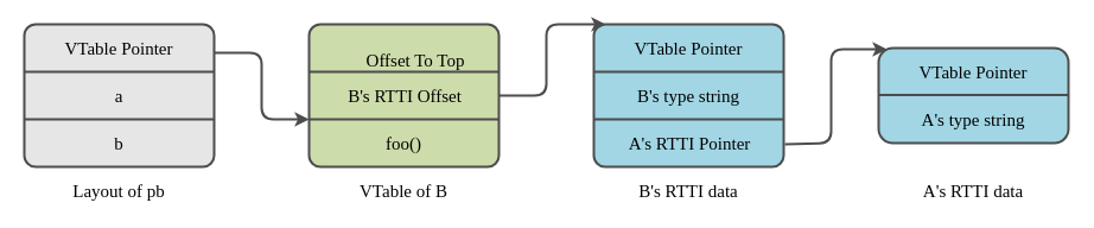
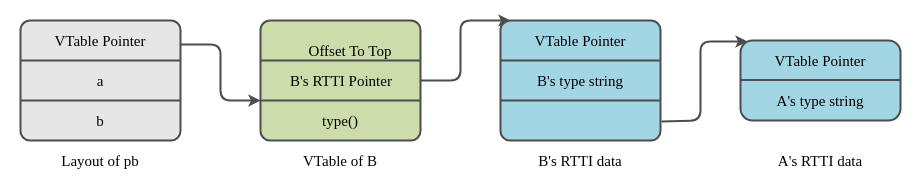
  <mxCell id="0" />
  <mxCell id="1" parent="0" />
  <mxCell id="2" value="" style="rounded=1;whiteSpace=wrap;html=1;fillColor=#E6E6E6;arcSize=8;strokeColor=#4D4D4D;strokeWidth=2;" parent="1" vertex="1"><mxGeometry y="20" width="160" height="120" as="geometry" x="20" /></mxCell>
  <mxCell id="3" value="" style="endArrow=none;html=1;rounded=0;strokeColor=#4D4D4D;strokeWidth=2;" parent="1" edge="1"><mxGeometry width="50" height="50" relative="1" as="geometry"><mxPoint y="60" as="sourcePoint" x="20" /><mxPoint x="180" y="60" as="targetPoint" /></mxGeometry></mxCell>
  <mxCell id="4" value="" style="endArrow=none;html=1;rounded=0;strokeColor=#4D4D4D;strokeWidth=2;" parent="1" edge="1"><mxGeometry width="50" height="50" relative="1" as="geometry"><mxPoint y="100" as="sourcePoint" x="20" /><mxPoint x="180" y="100" as="targetPoint" /></mxGeometry></mxCell>
  <mxCell id="5" value="" style="rounded=1;whiteSpace=wrap;html=1;fillColor=#CDDCAB;strokeColor=#4D4D4D;arcSize=8;strokeWidth=2;" parent="1" vertex="1"><mxGeometry x="260" y="20" width="160" height="120" as="geometry" /></mxCell>
  <mxCell id="6" value="" style="endArrow=none;html=1;rounded=0;strokeColor=#4D4D4D;strokeWidth=2;" parent="1" edge="1"><mxGeometry width="50" height="50" relative="1" as="geometry"><mxPoint x="260" y="60" as="sourcePoint" /><mxPoint x="420" y="60" as="targetPoint" /></mxGeometry></mxCell>
  <mxCell id="7" value="" style="endArrow=none;html=1;rounded=0;strokeColor=#4D4D4D;strokeWidth=2;" parent="1" edge="1"><mxGeometry width="50" height="50" relative="1" as="geometry"><mxPoint x="260" y="100" as="sourcePoint" /><mxPoint x="420" y="100" as="targetPoint" /></mxGeometry></mxCell>
  <mxCell id="8" value="" style="rounded=1;whiteSpace=wrap;html=1;fillColor=#A2D6E4;strokeColor=#4D4D4D;arcSize=8;strokeWidth=2;" parent="1" vertex="1"><mxGeometry x="500" y="20" width="160" height="120" as="geometry" /></mxCell>
  <mxCell id="9" value="" style="endArrow=none;html=1;rounded=0;strokeColor=#4D4D4D;strokeWidth=2;" parent="1" edge="1"><mxGeometry width="50" height="50" relative="1" as="geometry"><mxPoint x="500" y="60" as="sourcePoint" /><mxPoint x="660" y="60" as="targetPoint" /></mxGeometry></mxCell>
  <mxCell id="10" value="" style="endArrow=none;html=1;rounded=0;strokeColor=#4D4D4D;strokeWidth=2;" parent="1" edge="1"><mxGeometry width="50" height="50" relative="1" as="geometry"><mxPoint x="500" y="100" as="sourcePoint" /><mxPoint x="660" y="100" as="targetPoint" /></mxGeometry></mxCell>
  <mxCell id="11" value="" style="rounded=1;whiteSpace=wrap;html=1;fillColor=#A2D6E4;strokeColor=#4D4D4D;strokeWidth=2;" parent="1" vertex="1"><mxGeometry x="740" y="40" width="160" height="80" as="geometry" /></mxCell>
  <mxCell id="12" value="" style="endArrow=none;html=1;rounded=0;strokeColor=#4D4D4D;strokeWidth=2;" parent="1" edge="1"><mxGeometry width="50" height="50" relative="1" as="geometry"><mxPoint x="740" y="79.5" as="sourcePoint" /><mxPoint x="900" y="79.5" as="targetPoint" /></mxGeometry></mxCell>
  <mxCell id="13" value="&lt;font face=&quot;Verdana&quot; style=&quot;font-size: 15px;&quot;&gt;VTable Pointer&lt;/font&gt;" style="rounded=1;whiteSpace=wrap;html=1;fillColor=none;strokeColor=none;" parent="1" vertex="1"><mxGeometry x="40" y="30" width="120" height="20" as="geometry" /></mxCell>
  <mxCell id="14" value="&lt;font face=&quot;Verdana&quot; style=&quot;font-size: 15px;&quot;&gt;a&lt;/font&gt;" style="rounded=1;whiteSpace=wrap;html=1;fillColor=none;strokeColor=none;" parent="1" vertex="1"><mxGeometry x="40" y="70" width="120" height="20" as="geometry" /></mxCell>
  <mxCell id="15" value="&lt;font face=&quot;Verdana&quot; style=&quot;font-size: 15px;&quot;&gt;b&lt;/font&gt;" style="rounded=1;whiteSpace=wrap;html=1;fillColor=none;strokeColor=none;" parent="1" vertex="1"><mxGeometry x="40" y="110" width="120" height="20" as="geometry" /></mxCell>
  <mxCell id="16" value="&lt;font face=&quot;Verdana&quot; style=&quot;font-size: 15px;&quot;&gt;Offset To Top&lt;/font&gt;" style="rounded=1;whiteSpace=wrap;html=1;fillColor=none;strokeColor=none;" parent="1" vertex="1"><mxGeometry x="290" y="40" width="120" height="20" as="geometry" /></mxCell>
- <mxCell id="17" value="&lt;font face=&quot;Verdana&quot; style=&quot;font-size: 15px;&quot;&gt;B's RTTI Offset&lt;/font&gt;" style="rounded=1;whiteSpace=wrap;html=1;fillColor=none;strokeColor=none;" parent="1" vertex="1"><mxGeometry x="276" y="70" width="130" height="20" as="geometry" /></mxCell>
- <mxCell id="18" value="&lt;font style=&quot;font-size: 15px;&quot; face=&quot;Verdana&quot;&gt;foo()&lt;/font&gt;" style="rounded=1;whiteSpace=wrap;html=1;fillColor=none;strokeColor=none;" parent="1" vertex="1"><mxGeometry x="280" y="110" width="120" height="20" as="geometry" /></mxCell>
+ <mxCell id="17" value="&lt;font face=&quot;Verdana&quot; style=&quot;font-size: 15px;&quot;&gt;B's RTTI Pointer&lt;/font&gt;" style="rounded=1;whiteSpace=wrap;html=1;fillColor=none;strokeColor=none;" parent="1" vertex="1"><mxGeometry x="276" y="70" width="130" height="20" as="geometry" /></mxCell>
+ <mxCell id="18" value="&lt;font style=&quot;font-size: 15px;&quot; face=&quot;Verdana&quot;&gt;type()&lt;/font&gt;" style="rounded=1;whiteSpace=wrap;html=1;fillColor=none;strokeColor=none;" parent="1" vertex="1"><mxGeometry x="280" y="110" width="120" height="20" as="geometry" /></mxCell>
  <mxCell id="19" value="&lt;font face=&quot;Verdana&quot; style=&quot;font-size: 15px;&quot;&gt;VTable Pointer&lt;/font&gt;" style="rounded=1;whiteSpace=wrap;html=1;fillColor=none;strokeColor=none;" parent="1" vertex="1"><mxGeometry x="520" y="30" width="120" height="20" as="geometry" /></mxCell>
  <mxCell id="20" value="&lt;font face=&quot;Verdana&quot; style=&quot;font-size: 15px;&quot;&gt;B's type string&lt;/font&gt;" style="rounded=1;whiteSpace=wrap;html=1;fillColor=none;strokeColor=none;" parent="1" vertex="1"><mxGeometry x="520" y="70" width="120" height="20" as="geometry" /></mxCell>
- <mxCell id="21" value="&lt;font face=&quot;Verdana&quot; style=&quot;font-size: 15px;&quot;&gt;A's RTTI Pointer&lt;/font&gt;" style="rounded=1;whiteSpace=wrap;html=1;fillColor=none;strokeColor=none;" parent="1" vertex="1"><mxGeometry x="516" y="110" width="130" height="20" as="geometry" /></mxCell>
  <mxCell id="22" value="&lt;font style=&quot;font-size: 15px;&quot; face=&quot;Verdana&quot;&gt;VTable Pointer&lt;/font&gt;" style="rounded=1;whiteSpace=wrap;html=1;fillColor=none;strokeColor=none;" parent="1" vertex="1"><mxGeometry x="760" y="50" width="120" height="20" as="geometry" /></mxCell>
  <mxCell id="23" value="&lt;font style=&quot;font-size: 15px;&quot; face=&quot;Verdana&quot;&gt;A's type string&lt;/font&gt;" style="rounded=1;whiteSpace=wrap;html=1;fillColor=none;strokeColor=none;" parent="1" vertex="1"><mxGeometry x="760" y="90" width="120" height="20" as="geometry" /></mxCell>
  <mxCell id="24" value="" style="endArrow=classic;html=1;rounded=1;exitX=1;exitY=0.2;exitDx=0;exitDy=0;exitPerimeter=0;strokeColor=#4D4D4D;curved=0;strokeWidth=2;" parent="1" source="2" edge="1"><mxGeometry width="50" height="50" relative="1" as="geometry"><mxPoint x="210" y="60" as="sourcePoint" /><mxPoint x="260" y="100" as="targetPoint" /><Array as="points"><mxPoint x="220" y="44" /><mxPoint x="220" y="100" /></Array></mxGeometry></mxCell>
  <mxCell id="25" value="" style="endArrow=classic;html=1;rounded=1;exitX=1;exitY=0.5;exitDx=0;exitDy=0;strokeColor=#4D4D4D;curved=0;strokeWidth=2;" parent="1" source="5" edge="1"><mxGeometry width="50" height="50" relative="1" as="geometry"><mxPoint x="410" y="290" as="sourcePoint" /><mxPoint x="510" y="20" as="targetPoint" /><Array as="points"><mxPoint x="460" y="80" /><mxPoint x="460" y="20" /></Array></mxGeometry></mxCell>
  <mxCell id="26" value="" style="endArrow=classic;html=1;rounded=1;exitX=1.006;exitY=0.842;exitDx=0;exitDy=0;exitPerimeter=0;entryX=0.044;entryY=0.013;entryDx=0;entryDy=0;entryPerimeter=0;flowAnimation=0;shadow=0;strokeColor=#4D4D4D;curved=0;strokeWidth=2;" parent="1" source="8" target="11" edge="1"><mxGeometry width="50" height="50" relative="1" as="geometry"><mxPoint x="410" y="290" as="sourcePoint" /><mxPoint x="460" y="240" as="targetPoint" /><Array as="points"><mxPoint x="700" y="120" /><mxPoint x="700" y="41" /></Array></mxGeometry></mxCell>
  <mxCell id="27" value="&lt;font style=&quot;font-size: 15px;&quot; face=&quot;Verdana&quot;&gt;Layout of pb&lt;/font&gt;" style="rounded=1;whiteSpace=wrap;html=1;fontSize=14;strokeColor=#FFFFFF;fillColor=#FFFFFF;" parent="1" vertex="1"><mxGeometry x="40" y="150" width="120" height="20" as="geometry" /></mxCell>
  <mxCell id="28" value="&lt;font style=&quot;font-size: 15px;&quot; face=&quot;Verdana&quot;&gt;VTable of B&lt;/font&gt;" style="rounded=1;whiteSpace=wrap;html=1;fontSize=14;strokeColor=#FFFFFF;fillColor=#FFFFFF;" parent="1" vertex="1"><mxGeometry x="280" y="150" width="120" height="20" as="geometry" /></mxCell>
  <mxCell id="29" value="" style="rounded=1;whiteSpace=wrap;html=1;fontSize=14;strokeColor=#FFFFFF;fillColor=#FFFFFF;" parent="1" vertex="1"><mxGeometry x="520" y="150" width="120" height="20" as="geometry" /></mxCell>
  <mxCell id="30" value="&lt;font style=&quot;font-size: 15px;&quot; face=&quot;Verdana&quot;&gt;B's RTTI data&lt;/font&gt;" style="rounded=1;whiteSpace=wrap;html=1;fontSize=14;strokeColor=#FFFFFF;fillColor=#FFFFFF;" parent="1" vertex="1"><mxGeometry x="520" y="150" width="120" height="20" as="geometry" /></mxCell>
  <mxCell id="31" value="&lt;font style=&quot;font-size: 15px;&quot; face=&quot;Verdana&quot;&gt;A's RTTI data&lt;/font&gt;" style="rounded=1;whiteSpace=wrap;html=1;fontSize=14;strokeColor=#FFFFFF;fillColor=#FFFFFF;" parent="1" vertex="1"><mxGeometry x="760" y="150" width="120" height="20" as="geometry" /></mxCell>
